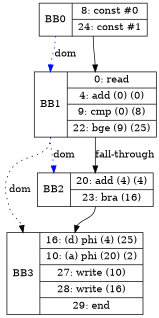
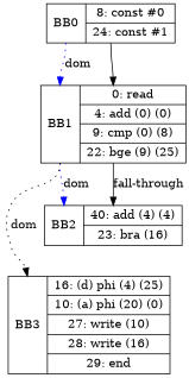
  digraph {
    node [shape=record]
    edge [headport=b tailport=b]
    n1 [label="<b>BB0 | { 8: const #0 | 24: const #1 }"]
    n2 [label="<b>BB1 | { 0: read | 4: add (0) (0) | 9: cmp (0) (8) | 22: bge (9) (25) }"]
-   n3 [label="<b>BB2 | { 20: add (4) (4) | 23: bra (16) }"]
-   n4 [label="<b>BB3 | { 16: (d) phi (4) (25) | 10: (a) phi (20) (2) | 27: write (10) | 28: write (16) | 29: end }"]
+   n3 [label="<b>BB2 | { 40: add (4) (4) | 23: bra (16) }"]
+   n4 [label="<b>BB3 | { 16: (d) phi (4) (25) | 10: (a) phi (20) (0) | 27: write (10) | 28: write (16) | 29: end }"]
    n1 -> n2 [color=blue label=dom style=dotted]
    n1 -> n2 [headport=n tailport=s]
    n2 -> n3 [headport=n label="fall-through" tailport=s]
    n2 -> n3 [color=blue label=dom style=dotted]
    n2 -> n4 [color=black label=dom style=dotted]
-   n3 -> n4 [headport=n tailport=s]
  }
